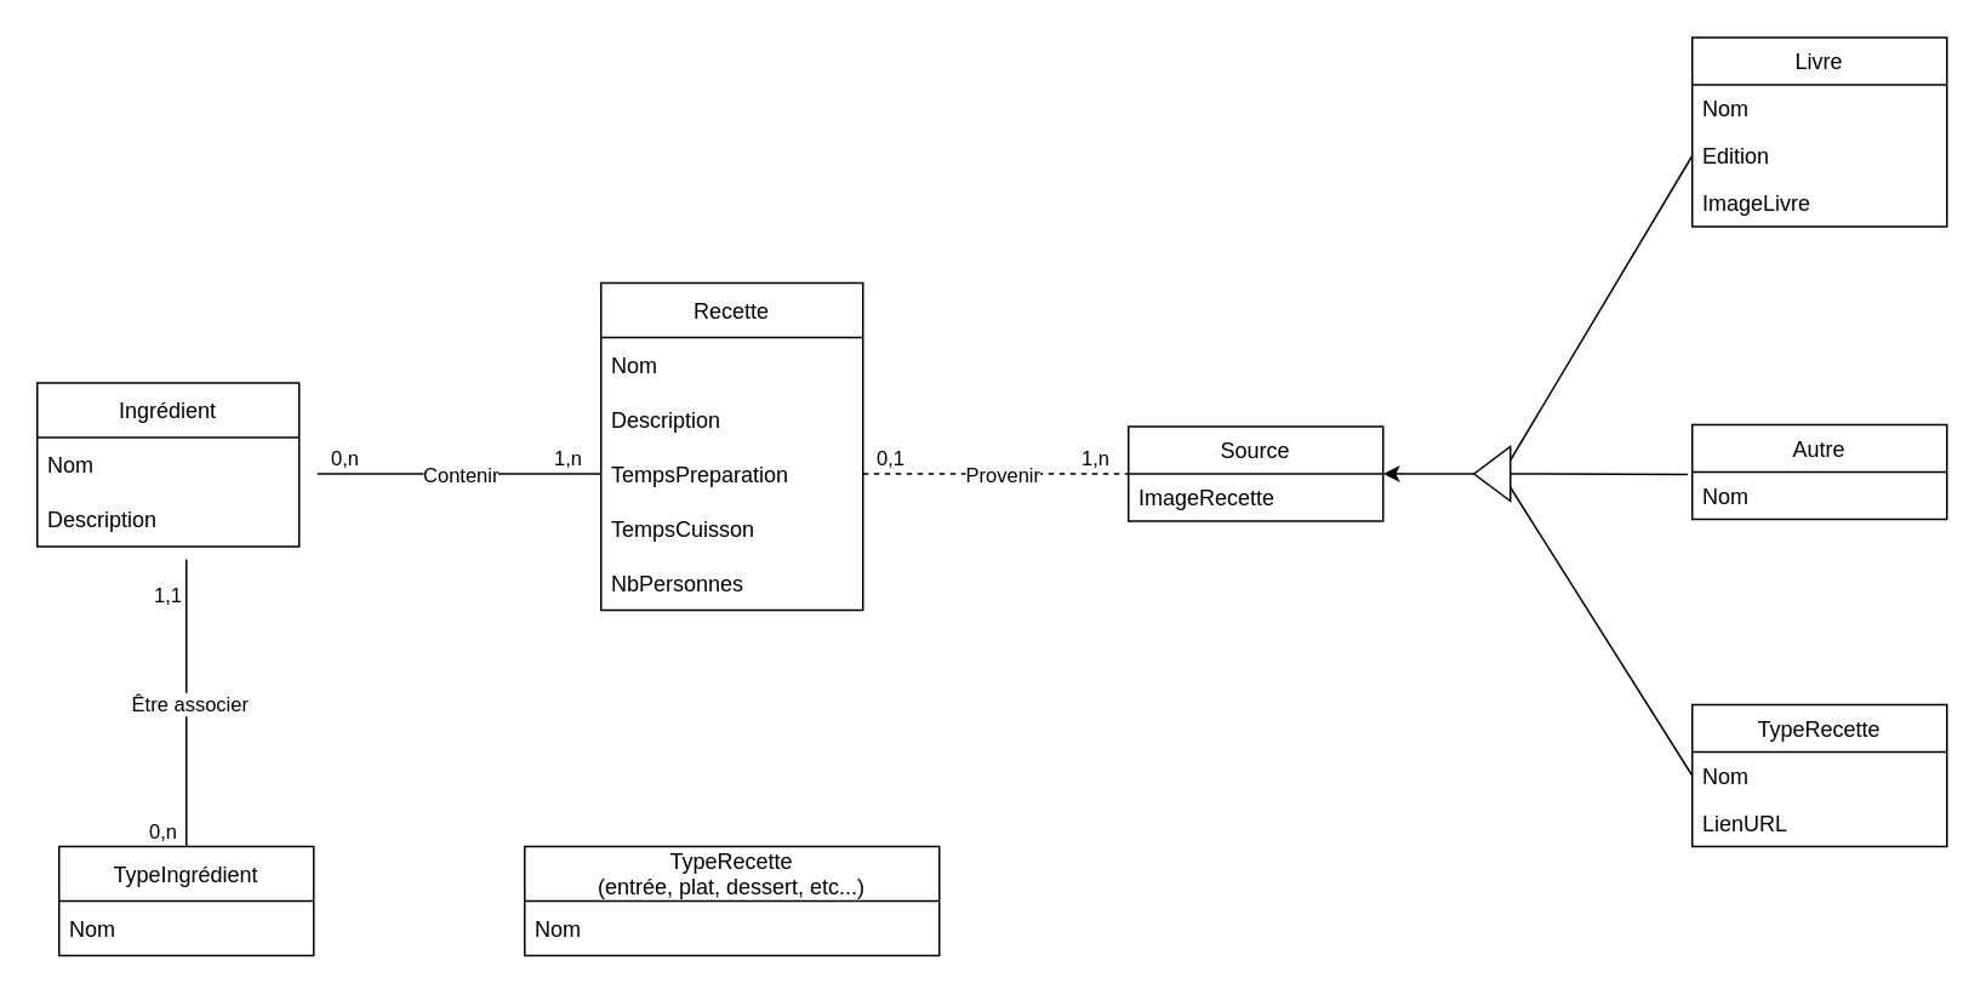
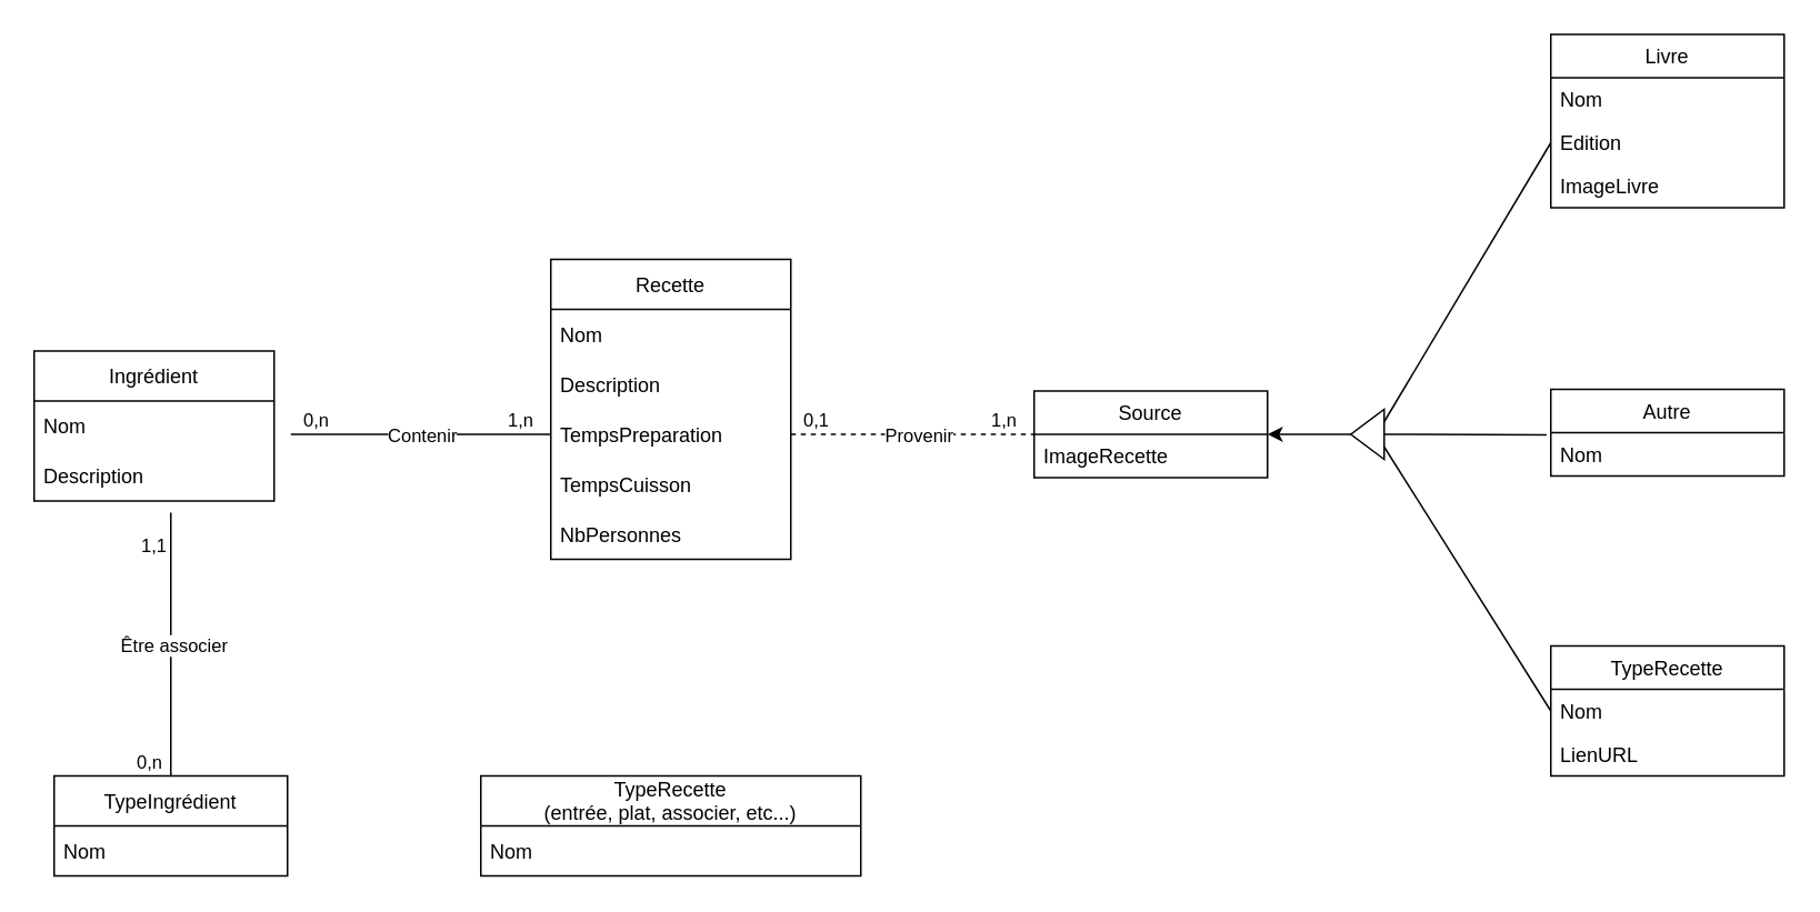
  <mxCell id="0" />
  <mxCell id="1" parent="0" />
  <mxCell id="2" value="Recette" style="swimlane;fontStyle=0;childLayout=stackLayout;horizontal=1;startSize=30;horizontalStack=0;resizeParent=1;resizeParentMax=0;resizeLast=0;collapsible=1;marginBottom=0;" parent="1" vertex="1"><mxGeometry x="330" y="155" width="144" height="180" as="geometry" /></mxCell>
  <mxCell id="3" value="Nom" style="text;strokeColor=none;fillColor=none;align=left;verticalAlign=middle;spacingLeft=4;spacingRight=4;overflow=hidden;points=[[0,0.5],[1,0.5]];portConstraint=eastwest;rotatable=0;" parent="2" vertex="1"><mxGeometry y="30" width="144" height="30" as="geometry" /></mxCell>
  <mxCell id="4" value="Description" style="text;strokeColor=none;fillColor=none;align=left;verticalAlign=middle;spacingLeft=4;spacingRight=4;overflow=hidden;points=[[0,0.5],[1,0.5]];portConstraint=eastwest;rotatable=0;" parent="2" vertex="1"><mxGeometry y="60" width="144" height="30" as="geometry" /></mxCell>
  <mxCell id="5" value="TempsPreparation" style="text;strokeColor=none;fillColor=none;align=left;verticalAlign=middle;spacingLeft=4;spacingRight=4;overflow=hidden;points=[[0,0.5],[1,0.5]];portConstraint=eastwest;rotatable=0;" parent="2" vertex="1"><mxGeometry y="90" width="144" height="30" as="geometry" /></mxCell>
  <mxCell id="6" value="TempsCuisson" style="text;strokeColor=none;fillColor=none;align=left;verticalAlign=middle;spacingLeft=4;spacingRight=4;overflow=hidden;points=[[0,0.5],[1,0.5]];portConstraint=eastwest;rotatable=0;" parent="2" vertex="1"><mxGeometry y="120" width="144" height="30" as="geometry" /></mxCell>
  <mxCell id="7" value="NbPersonnes" style="text;strokeColor=none;fillColor=none;align=left;verticalAlign=middle;spacingLeft=4;spacingRight=4;overflow=hidden;points=[[0,0.5],[1,0.5]];portConstraint=eastwest;rotatable=0;" parent="2" vertex="1"><mxGeometry y="150" width="144" height="30" as="geometry" /></mxCell>
  <mxCell id="8" value="Ingrédient" style="swimlane;fontStyle=0;childLayout=stackLayout;horizontal=1;startSize=30;horizontalStack=0;resizeParent=1;resizeParentMax=0;resizeLast=0;collapsible=1;marginBottom=0;" parent="1" vertex="1"><mxGeometry x="20" y="210" width="144" height="90" as="geometry" /></mxCell>
  <mxCell id="9" value="Nom" style="text;strokeColor=none;fillColor=none;align=left;verticalAlign=middle;spacingLeft=4;spacingRight=4;overflow=hidden;points=[[0,0.5],[1,0.5]];portConstraint=eastwest;rotatable=0;" parent="8" vertex="1"><mxGeometry y="30" width="144" height="30" as="geometry" /></mxCell>
  <mxCell id="10" value="Description" style="text;strokeColor=none;fillColor=none;align=left;verticalAlign=middle;spacingLeft=4;spacingRight=4;overflow=hidden;points=[[0,0.5],[1,0.5]];portConstraint=eastwest;rotatable=0;" parent="8" vertex="1"><mxGeometry y="60" width="144" height="30" as="geometry" /></mxCell>
  <mxCell id="11" value="" style="endArrow=none;html=1;rounded=0;exitX=1;exitY=0.5;exitDx=0;exitDy=0;entryX=0;entryY=0.5;entryDx=0;entryDy=0;endFill=0;" parent="1" target="5" edge="1"><mxGeometry relative="1" as="geometry"><mxPoint x="174" y="260" as="sourcePoint" /><mxPoint x="300" y="425" as="targetPoint" /></mxGeometry></mxCell>
  <mxCell id="12" value="Contenir" style="edgeLabel;resizable=0;html=1;align=center;verticalAlign=middle;" parent="11" connectable="0" vertex="1"><mxGeometry relative="1" as="geometry" /></mxCell>
  <mxCell id="13" value="0,n" style="edgeLabel;resizable=0;html=1;align=left;verticalAlign=bottom;" parent="11" connectable="0" vertex="1"><mxGeometry x="-1" relative="1" as="geometry"><mxPoint x="6" as="offset" /></mxGeometry></mxCell>
  <mxCell id="14" value="1,n" style="edgeLabel;resizable=0;html=1;align=right;verticalAlign=bottom;" parent="11" connectable="0" vertex="1"><mxGeometry x="1" relative="1" as="geometry"><mxPoint x="-10" as="offset" /></mxGeometry></mxCell>
- <mxCell id="15" value="TypeRecette &#10;(entrée, plat, dessert, etc...)" style="swimlane;fontStyle=0;childLayout=stackLayout;horizontal=1;startSize=30;horizontalStack=0;resizeParent=1;resizeParentMax=0;resizeLast=0;collapsible=1;marginBottom=0;" parent="1" vertex="1"><mxGeometry x="288" y="465" width="228" height="60" as="geometry" /></mxCell>
+ <mxCell id="15" value="TypeRecette &#10;(entrée, plat, associer, etc...)" style="swimlane;fontStyle=0;childLayout=stackLayout;horizontal=1;startSize=30;horizontalStack=0;resizeParent=1;resizeParentMax=0;resizeLast=0;collapsible=1;marginBottom=0;" parent="1" vertex="1"><mxGeometry x="288" y="465" width="228" height="60" as="geometry" /></mxCell>
  <mxCell id="16" value="Nom" style="text;strokeColor=none;fillColor=none;align=left;verticalAlign=middle;spacingLeft=4;spacingRight=4;overflow=hidden;points=[[0,0.5],[1,0.5]];portConstraint=eastwest;rotatable=0;" parent="15" vertex="1"><mxGeometry y="30" width="228" height="30" as="geometry" /></mxCell>
  <mxCell id="17" value="TypeIngrédient" style="swimlane;fontStyle=0;childLayout=stackLayout;horizontal=1;startSize=30;horizontalStack=0;resizeParent=1;resizeParentMax=0;resizeLast=0;collapsible=1;marginBottom=0;" parent="1" vertex="1"><mxGeometry x="32" y="465" width="140" height="60" as="geometry" /></mxCell>
  <mxCell id="18" value="Nom" style="text;strokeColor=none;fillColor=none;align=left;verticalAlign=middle;spacingLeft=4;spacingRight=4;overflow=hidden;points=[[0,0.5],[1,0.5]];portConstraint=eastwest;rotatable=0;" parent="17" vertex="1"><mxGeometry y="30" width="140" height="30" as="geometry" /></mxCell>
  <mxCell id="19" value="" style="endArrow=none;html=1;rounded=0;exitX=0.5;exitY=0;exitDx=0;exitDy=0;entryX=0.5;entryY=1.067;entryDx=0;entryDy=0;entryPerimeter=0;endFill=0;" parent="1" source="17" edge="1"><mxGeometry relative="1" as="geometry"><mxPoint x="90" y="462.99" as="sourcePoint" /><mxPoint x="102" y="307.01" as="targetPoint" /></mxGeometry></mxCell>
  <mxCell id="20" value="Être associer" style="edgeLabel;resizable=0;html=1;align=center;verticalAlign=middle;" parent="19" connectable="0" vertex="1"><mxGeometry relative="1" as="geometry"><mxPoint x="1" as="offset" /></mxGeometry></mxCell>
  <mxCell id="21" value="0,n" style="edgeLabel;resizable=0;html=1;align=left;verticalAlign=bottom;" parent="19" connectable="0" vertex="1"><mxGeometry x="-1" relative="1" as="geometry"><mxPoint x="-22" as="offset" /></mxGeometry></mxCell>
  <mxCell id="22" value="1,1" style="edgeLabel;resizable=0;html=1;align=right;verticalAlign=bottom;" parent="19" connectable="0" vertex="1"><mxGeometry x="1" relative="1" as="geometry"><mxPoint x="-2" y="28" as="offset" /></mxGeometry></mxCell>
  <mxCell id="23" value="Source" style="swimlane;fontStyle=0;childLayout=stackLayout;horizontal=1;startSize=26;fillColor=none;horizontalStack=0;resizeParent=1;resizeParentMax=0;resizeLast=0;collapsible=1;marginBottom=0;" parent="1" vertex="1"><mxGeometry x="620" y="234" width="140" height="52" as="geometry" /></mxCell>
  <mxCell id="24" value="ImageRecette" style="text;strokeColor=none;fillColor=none;align=left;verticalAlign=top;spacingLeft=4;spacingRight=4;overflow=hidden;rotatable=0;points=[[0,0.5],[1,0.5]];portConstraint=eastwest;" parent="23" vertex="1"><mxGeometry y="26" width="140" height="26" as="geometry" /></mxCell>
  <mxCell id="25" value="" style="endArrow=none;html=1;rounded=0;exitX=1;exitY=0.5;exitDx=0;exitDy=0;endFill=0;entryX=0;entryY=0.5;entryDx=0;entryDy=0;dashed=1;" parent="1" source="5" target="23" edge="1"><mxGeometry relative="1" as="geometry"><mxPoint x="364" y="85" as="sourcePoint" /><mxPoint x="620" y="260" as="targetPoint" /><Array as="points"><mxPoint x="550" y="260" /></Array></mxGeometry></mxCell>
  <mxCell id="26" value="Provenir" style="edgeLabel;resizable=0;html=1;align=center;verticalAlign=middle;" parent="25" connectable="0" vertex="1"><mxGeometry relative="1" as="geometry"><mxPoint x="3" as="offset" /></mxGeometry></mxCell>
  <mxCell id="27" value="0,1" style="edgeLabel;resizable=0;html=1;align=left;verticalAlign=bottom;" parent="25" connectable="0" vertex="1"><mxGeometry x="-1" relative="1" as="geometry"><mxPoint x="6" as="offset" /></mxGeometry></mxCell>
  <mxCell id="28" value="1,n" style="edgeLabel;resizable=0;html=1;align=right;verticalAlign=bottom;" parent="25" connectable="0" vertex="1"><mxGeometry x="1" relative="1" as="geometry"><mxPoint x="-10" as="offset" /></mxGeometry></mxCell>
  <mxCell id="29" value="" style="triangle;whiteSpace=wrap;html=1;rotation=-180;" parent="1" vertex="1"><mxGeometry x="810" y="245" width="20" height="30" as="geometry" /></mxCell>
  <mxCell id="30" value="" style="endArrow=classic;html=1;rounded=0;exitX=1;exitY=0.5;exitDx=0;exitDy=0;entryX=1.001;entryY=0.001;entryDx=0;entryDy=0;entryPerimeter=0;startArrow=none;startFill=0;endFill=1;" parent="1" source="29" target="24" edge="1"><mxGeometry width="50" height="50" relative="1" as="geometry"><mxPoint x="470" y="220" as="sourcePoint" /><mxPoint x="780" y="260" as="targetPoint" /></mxGeometry></mxCell>
  <mxCell id="31" value="Livre" style="swimlane;fontStyle=0;childLayout=stackLayout;horizontal=1;startSize=26;fillColor=none;horizontalStack=0;resizeParent=1;resizeParentMax=0;resizeLast=0;collapsible=1;marginBottom=0;" parent="1" vertex="1"><mxGeometry x="930" y="20" width="140" height="104" as="geometry" /></mxCell>
  <mxCell id="32" value="Nom" style="text;strokeColor=none;fillColor=none;align=left;verticalAlign=top;spacingLeft=4;spacingRight=4;overflow=hidden;rotatable=0;points=[[0,0.5],[1,0.5]];portConstraint=eastwest;" parent="31" vertex="1"><mxGeometry y="26" width="140" height="26" as="geometry" /></mxCell>
  <mxCell id="33" value="Edition" style="text;strokeColor=none;fillColor=none;align=left;verticalAlign=top;spacingLeft=4;spacingRight=4;overflow=hidden;rotatable=0;points=[[0,0.5],[1,0.5]];portConstraint=eastwest;" parent="31" vertex="1"><mxGeometry y="52" width="140" height="26" as="geometry" /></mxCell>
  <mxCell id="34" value="ImageLivre" style="text;strokeColor=none;fillColor=none;align=left;verticalAlign=top;spacingLeft=4;spacingRight=4;overflow=hidden;rotatable=0;points=[[0,0.5],[1,0.5]];portConstraint=eastwest;" parent="31" vertex="1"><mxGeometry y="78" width="140" height="26" as="geometry" /></mxCell>
  <mxCell id="35" value="" style="endArrow=none;html=1;rounded=0;exitX=0;exitY=0.5;exitDx=0;exitDy=0;entryX=0;entryY=0.75;entryDx=0;entryDy=0;" parent="1" source="33" target="29" edge="1"><mxGeometry width="50" height="50" relative="1" as="geometry"><mxPoint x="820" y="270" as="sourcePoint" /><mxPoint x="770.14" y="270.026" as="targetPoint" /></mxGeometry></mxCell>
  <mxCell id="36" value="TypeRecette" style="swimlane;fontStyle=0;childLayout=stackLayout;horizontal=1;startSize=26;fillColor=none;horizontalStack=0;resizeParent=1;resizeParentMax=0;resizeLast=0;collapsible=1;marginBottom=0;" parent="1" vertex="1"><mxGeometry x="930" y="387" width="140" height="78" as="geometry" /></mxCell>
  <mxCell id="37" value="Nom" style="text;strokeColor=none;fillColor=none;align=left;verticalAlign=top;spacingLeft=4;spacingRight=4;overflow=hidden;rotatable=0;points=[[0,0.5],[1,0.5]];portConstraint=eastwest;" parent="36" vertex="1"><mxGeometry y="26" width="140" height="26" as="geometry" /></mxCell>
  <mxCell id="38" value="LienURL" style="text;strokeColor=none;fillColor=none;align=left;verticalAlign=top;spacingLeft=4;spacingRight=4;overflow=hidden;rotatable=0;points=[[0,0.5],[1,0.5]];portConstraint=eastwest;" parent="36" vertex="1"><mxGeometry y="52" width="140" height="26" as="geometry" /></mxCell>
  <mxCell id="39" value="" style="endArrow=none;html=1;rounded=0;exitX=0;exitY=0.5;exitDx=0;exitDy=0;entryX=0;entryY=0.25;entryDx=0;entryDy=0;" parent="1" source="37" target="29" edge="1"><mxGeometry width="50" height="50" relative="1" as="geometry"><mxPoint x="940" y="115" as="sourcePoint" /><mxPoint x="840" y="262.5" as="targetPoint" /></mxGeometry></mxCell>
  <mxCell id="40" value="Autre" style="swimlane;fontStyle=0;childLayout=stackLayout;horizontal=1;startSize=26;fillColor=none;horizontalStack=0;resizeParent=1;resizeParentMax=0;resizeLast=0;collapsible=1;marginBottom=0;" parent="1" vertex="1"><mxGeometry x="930" y="233" width="140" height="52" as="geometry" /></mxCell>
  <mxCell id="41" value="Nom" style="text;strokeColor=none;fillColor=none;align=left;verticalAlign=top;spacingLeft=4;spacingRight=4;overflow=hidden;rotatable=0;points=[[0,0.5],[1,0.5]];portConstraint=eastwest;" parent="40" vertex="1"><mxGeometry y="26" width="140" height="26" as="geometry" /></mxCell>
  <mxCell id="42" value="" style="endArrow=none;html=1;rounded=0;exitX=-0.018;exitY=0.051;exitDx=0;exitDy=0;entryX=0;entryY=0.5;entryDx=0;entryDy=0;exitPerimeter=0;" parent="1" source="41" target="29" edge="1"><mxGeometry width="50" height="50" relative="1" as="geometry"><mxPoint x="940" y="95" as="sourcePoint" /><mxPoint x="840" y="262.5" as="targetPoint" /></mxGeometry></mxCell>
